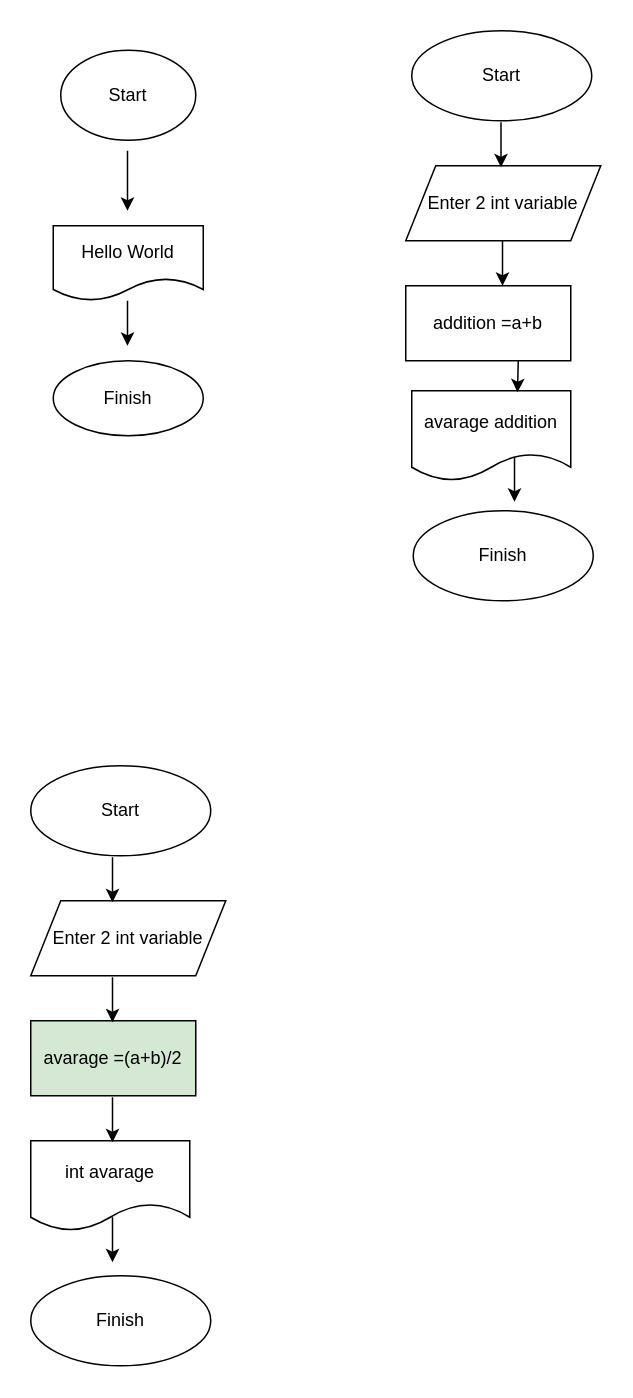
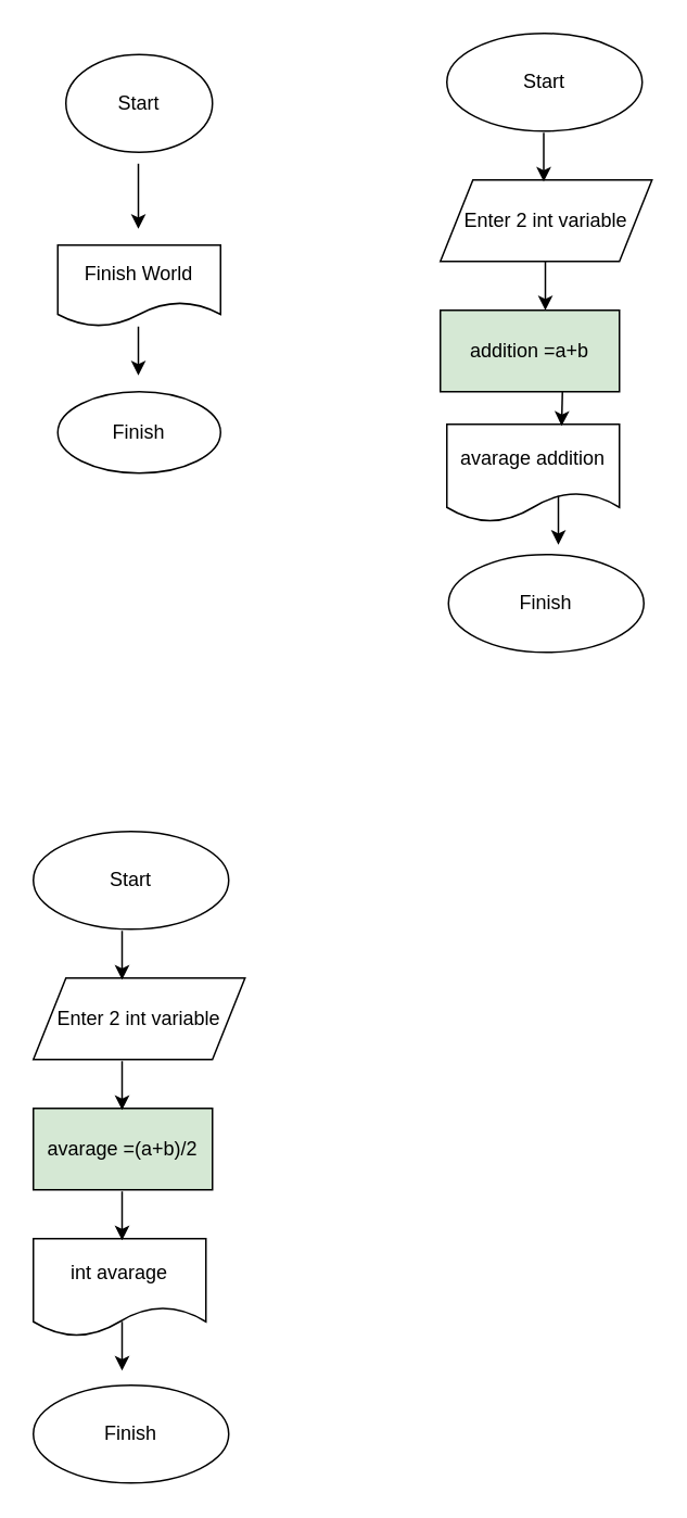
  <mxCell id="0" />
  <mxCell id="1" parent="0" />
  <mxCell id="2" value="Start" style="ellipse;whiteSpace=wrap;html=1;" vertex="1" parent="1"><mxGeometry x="40" y="33" width="90" height="60" as="geometry" /></mxCell>
- <mxCell id="3" value="Hello World" style="shape=document;whiteSpace=wrap;html=1;boundedLbl=1;" vertex="1" parent="1"><mxGeometry x="35" y="150" width="100" height="50" as="geometry" /></mxCell>
+ <mxCell id="3" value="Finish World" style="shape=document;whiteSpace=wrap;html=1;boundedLbl=1;" vertex="1" parent="1"><mxGeometry x="35" y="150" width="100" height="50" as="geometry" /></mxCell>
  <mxCell id="4" value="" style="endArrow=classic;html=1;rounded=0;" edge="1" parent="1"><mxGeometry width="50" height="50" relative="1" as="geometry"><mxPoint x="84.5" y="100" as="sourcePoint" /><mxPoint x="84.5" y="140" as="targetPoint" /></mxGeometry></mxCell>
  <mxCell id="5" value="" style="endArrow=classic;html=1;rounded=0;" edge="1" parent="1"><mxGeometry width="50" height="50" relative="1" as="geometry"><mxPoint x="84.5" y="200" as="sourcePoint" /><mxPoint x="84.5" y="230" as="targetPoint" /></mxGeometry></mxCell>
  <mxCell id="6" value="Finish" style="ellipse;whiteSpace=wrap;html=1;" vertex="1" parent="1"><mxGeometry x="35" y="240" width="100" height="50" as="geometry" /></mxCell>
  <mxCell id="7" value="Start" style="ellipse;whiteSpace=wrap;html=1;" vertex="1" parent="1"><mxGeometry x="274" y="20" width="120" height="60" as="geometry" /></mxCell>
  <mxCell id="8" value="Enter 2 int variable" style="shape=parallelogram;perimeter=parallelogramPerimeter;whiteSpace=wrap;html=1;fixedSize=1;" vertex="1" parent="1"><mxGeometry x="270" y="110" width="130" height="50" as="geometry" /></mxCell>
- <mxCell id="9" value="addition =a+b" style="rounded=0;whiteSpace=wrap;html=1;" vertex="1" parent="1"><mxGeometry x="270" y="190" width="110" height="50" as="geometry" /></mxCell>
+ <mxCell id="9" value="addition =a+b" style="rounded=0;whiteSpace=wrap;html=1;fillColor=#d5e8d4;" vertex="1" parent="1"><mxGeometry x="270" y="190" width="110" height="50" as="geometry" /></mxCell>
  <mxCell id="10" value="avarage addition" style="shape=document;whiteSpace=wrap;html=1;boundedLbl=1;" vertex="1" parent="1"><mxGeometry x="274" y="260" width="106" height="60" as="geometry" /></mxCell>
  <mxCell id="11" value="Finish" style="ellipse;whiteSpace=wrap;html=1;" vertex="1" parent="1"><mxGeometry x="275" y="340" width="120" height="60" as="geometry" /></mxCell>
  <mxCell id="12" value="Start" style="ellipse;whiteSpace=wrap;html=1;" vertex="1" parent="1"><mxGeometry x="20" y="510" width="120" height="60" as="geometry" /></mxCell>
  <mxCell id="13" value="Enter 2 int variable" style="shape=parallelogram;perimeter=parallelogramPerimeter;whiteSpace=wrap;html=1;fixedSize=1;" vertex="1" parent="1"><mxGeometry x="20" y="600" width="130" height="50" as="geometry" /></mxCell>
  <mxCell id="14" value="avarage =(a+b)/2" style="rounded=0;whiteSpace=wrap;html=1;fillColor=#d5e8d4;" vertex="1" parent="1"><mxGeometry x="20" y="680" width="110" height="50" as="geometry" /></mxCell>
  <mxCell id="15" value="int avarage" style="shape=document;whiteSpace=wrap;html=1;boundedLbl=1;" vertex="1" parent="1"><mxGeometry x="20" y="760" width="106" height="60" as="geometry" /></mxCell>
  <mxCell id="16" value="Finish" style="ellipse;whiteSpace=wrap;html=1;" vertex="1" parent="1"><mxGeometry x="20" y="850" width="120" height="60" as="geometry" /></mxCell>
  <mxCell id="17" value="" style="endArrow=classic;html=1;rounded=0;" edge="1" parent="1"><mxGeometry width="50" height="50" relative="1" as="geometry"><mxPoint x="74.5" y="571" as="sourcePoint" /><mxPoint x="74.5" y="601" as="targetPoint" /></mxGeometry></mxCell>
  <mxCell id="18" value="" style="endArrow=classic;html=1;rounded=0;" edge="1" parent="1"><mxGeometry width="50" height="50" relative="1" as="geometry"><mxPoint x="74.5" y="651" as="sourcePoint" /><mxPoint x="74.5" y="681" as="targetPoint" /></mxGeometry></mxCell>
  <mxCell id="19" value="" style="endArrow=classic;html=1;rounded=0;" edge="1" parent="1"><mxGeometry width="50" height="50" relative="1" as="geometry"><mxPoint x="74.5" y="731" as="sourcePoint" /><mxPoint x="74.5" y="761" as="targetPoint" /></mxGeometry></mxCell>
  <mxCell id="20" value="" style="endArrow=classic;html=1;rounded=0;" edge="1" parent="1"><mxGeometry width="50" height="50" relative="1" as="geometry"><mxPoint x="74.5" y="811" as="sourcePoint" /><mxPoint x="74.5" y="841" as="targetPoint" /></mxGeometry></mxCell>
  <mxCell id="21" value="" style="endArrow=classic;html=1;rounded=0;" edge="1" parent="1"><mxGeometry width="50" height="50" relative="1" as="geometry"><mxPoint x="342.5" y="304" as="sourcePoint" /><mxPoint x="342.5" y="334" as="targetPoint" /></mxGeometry></mxCell>
  <mxCell id="22" value="" style="endArrow=classic;html=1;rounded=0;" edge="1" parent="1"><mxGeometry width="50" height="50" relative="1" as="geometry"><mxPoint x="345" y="240" as="sourcePoint" /><mxPoint x="344.5" y="261" as="targetPoint" /></mxGeometry></mxCell>
  <mxCell id="23" value="" style="endArrow=classic;html=1;rounded=0;" edge="1" parent="1"><mxGeometry width="50" height="50" relative="1" as="geometry"><mxPoint x="334.5" y="160" as="sourcePoint" /><mxPoint x="334.5" y="190" as="targetPoint" /></mxGeometry></mxCell>
  <mxCell id="24" value="" style="endArrow=classic;html=1;rounded=0;" edge="1" parent="1"><mxGeometry width="50" height="50" relative="1" as="geometry"><mxPoint x="333.5" y="81" as="sourcePoint" /><mxPoint x="333.5" y="111" as="targetPoint" /></mxGeometry></mxCell>
